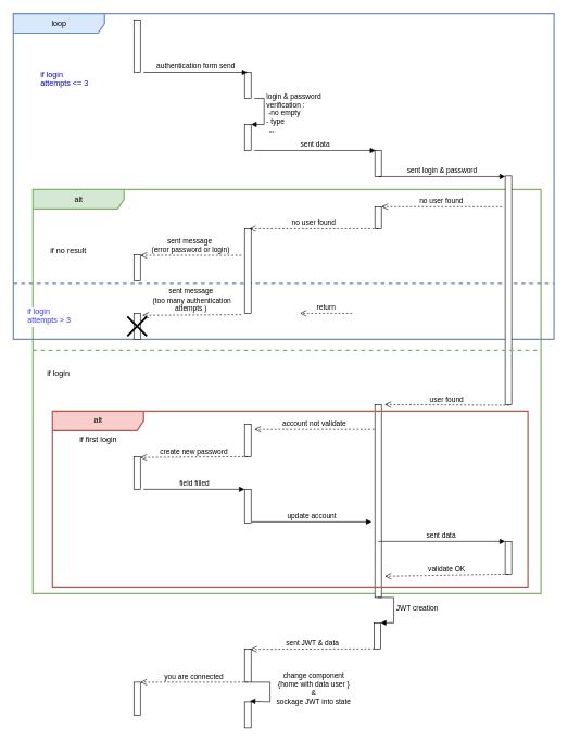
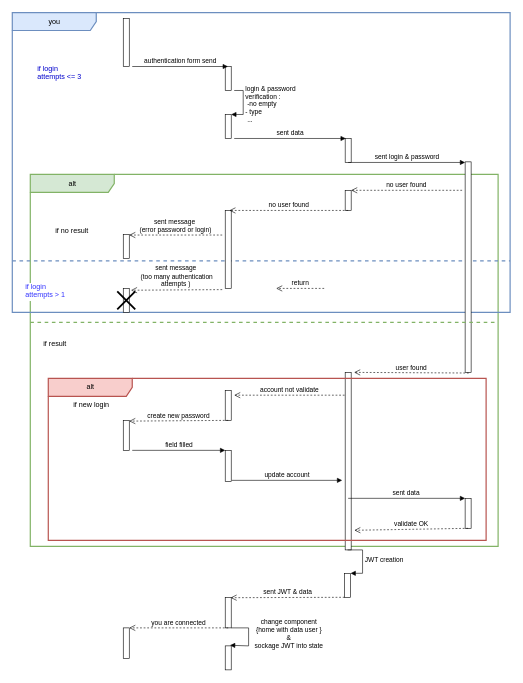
  <mxCell id="0" />
  <mxCell id="1" parent="0" />
  <mxCell id="2" value="alt" style="shape=umlFrame;tabWidth=110;tabHeight=30;tabPosition=left;html=1;boundedLbl=1;labelInHeader=1;width=140;height=30;strokeWidth=2;fillColor=#d5e8d4;strokeColor=#82b366;container=0;" vertex="1" parent="1"><mxGeometry x="50" y="290" width="780" height="620" as="geometry" /></mxCell>
  <mxCell id="3" value="" style="html=1;points=[];perimeter=orthogonalPerimeter;" vertex="1" parent="1"><mxGeometry x="205" y="30" width="10" height="80" as="geometry" /></mxCell>
  <mxCell id="4" value="" style="html=1;points=[];perimeter=orthogonalPerimeter;fontColor=#000000;strokeColor=#000000;strokeWidth=1;" vertex="1" parent="1"><mxGeometry x="205" y="1046" width="10" height="51" as="geometry" /></mxCell>
  <mxCell id="5" value="" style="html=1;points=[];perimeter=orthogonalPerimeter;" vertex="1" parent="1"><mxGeometry x="375" y="110" width="10" height="40" as="geometry" /></mxCell>
  <mxCell id="6" value="" style="html=1;points=[];perimeter=orthogonalPerimeter;" vertex="1" parent="1"><mxGeometry x="375" y="190" width="10" height="40" as="geometry" /></mxCell>
  <mxCell id="7" value="login &amp;amp; password&lt;br&gt;verification :&amp;nbsp;&lt;br&gt;&amp;nbsp;-no empty&lt;br&gt;- type&lt;br&gt;&amp;nbsp;..." style="edgeStyle=orthogonalEdgeStyle;html=1;align=left;spacingLeft=2;endArrow=block;rounded=0;entryX=1;entryY=0;" edge="1" parent="1" target="6"><mxGeometry relative="1" as="geometry"><mxPoint x="390" y="150" as="sourcePoint" /><Array as="points"><mxPoint x="405" y="150" /><mxPoint x="405" y="190" /></Array></mxGeometry></mxCell>
  <mxCell id="8" value="authentication form send" style="html=1;verticalAlign=bottom;endArrow=block;rounded=0;" edge="1" parent="1"><mxGeometry width="80" relative="1" as="geometry"><mxPoint x="220" y="110" as="sourcePoint" /><mxPoint x="379.5" y="110" as="targetPoint" /></mxGeometry></mxCell>
- <mxCell id="9" value="loop" style="shape=umlFrame;tabWidth=110;tabHeight=30;tabPosition=left;html=1;boundedLbl=1;labelInHeader=1;width=140;height=30;fillColor=#dae8fc;strokeColor=#6c8ebf;strokeWidth=2;container=0;" vertex="1" parent="1"><mxGeometry x="20" y="20" width="830" height="500" as="geometry" /></mxCell>
+ <mxCell id="9" value="you" style="shape=umlFrame;tabWidth=110;tabHeight=30;tabPosition=left;html=1;boundedLbl=1;labelInHeader=1;width=140;height=30;fillColor=#dae8fc;strokeColor=#6c8ebf;strokeWidth=2;container=0;" vertex="1" parent="1"><mxGeometry x="20" y="20" width="830" height="500" as="geometry" /></mxCell>
  <mxCell id="10" value="if login&#10;attempts &lt;= 3" style="text;fontColor=#0000CC;" vertex="1" parent="1"><mxGeometry x="40" y="60" width="100" height="20" as="geometry"><mxPoint x="20" y="40" as="offset" /></mxGeometry></mxCell>
- <mxCell id="11" value="if login&#10;attempts &gt; 3" style="line;strokeWidth=2;dashed=1;labelPosition=center;verticalLabelPosition=bottom;align=left;verticalAlign=top;spacingLeft=20;spacingTop=15;fillColor=#dae8fc;strokeColor=#6c8ebf;fontColor=#3333FF;" vertex="1" parent="1"><mxGeometry x="20" y="420" width="830" height="28.4" as="geometry" /></mxCell>
+ <mxCell id="11" value="if login&#10;attempts &gt; 1" style="line;strokeWidth=2;dashed=1;labelPosition=center;verticalLabelPosition=bottom;align=left;verticalAlign=top;spacingLeft=20;spacingTop=15;fillColor=#dae8fc;strokeColor=#6c8ebf;fontColor=#3333FF;" vertex="1" parent="1"><mxGeometry x="20" y="420" width="830" height="28.4" as="geometry" /></mxCell>
  <mxCell id="12" value="" style="html=1;points=[];perimeter=orthogonalPerimeter;strokeWidth=1;" vertex="1" parent="1"><mxGeometry x="575" y="230" width="10" height="40" as="geometry" /></mxCell>
  <mxCell id="13" value="sent data" style="html=1;verticalAlign=bottom;endArrow=block;rounded=0;entryX=0.1;entryY=0;entryDx=0;entryDy=0;entryPerimeter=0;" edge="1" parent="1" target="12"><mxGeometry width="80" relative="1" as="geometry"><mxPoint x="390" y="230" as="sourcePoint" /><mxPoint x="470" y="230" as="targetPoint" /></mxGeometry></mxCell>
  <mxCell id="14" value="sent login &amp;amp; password" style="html=1;verticalAlign=bottom;endArrow=block;rounded=0;" edge="1" parent="1"><mxGeometry width="80" relative="1" as="geometry"><mxPoint x="580" y="270" as="sourcePoint" /><mxPoint x="775" y="270" as="targetPoint" /></mxGeometry></mxCell>
  <mxCell id="15" value="" style="html=1;points=[];perimeter=orthogonalPerimeter;strokeWidth=1;" vertex="1" parent="1"><mxGeometry x="775" y="269" width="10" height="351" as="geometry" /></mxCell>
- <mxCell id="16" value="if no result" style="text;strokeWidth=1;" vertex="1" parent="1"><mxGeometry x="55" y="330" width="100" height="20" as="geometry"><mxPoint x="20" y="40" as="offset" /></mxGeometry></mxCell>
- <mxCell id="17" value="if login" style="line;strokeWidth=2;dashed=1;labelPosition=center;verticalLabelPosition=bottom;align=left;verticalAlign=top;spacingLeft=20;spacingTop=15;strokeColor=#82b366;fillColor=#d5e8d4;" vertex="1" parent="1"><mxGeometry x="50" y="530" width="780" height="13.2" as="geometry" /></mxCell>
+ <mxCell id="16" value="if no result" style="text;strokeWidth=1;" vertex="1" parent="1"><mxGeometry x="70" y="330" width="100" height="20" as="geometry"><mxPoint x="20" y="40" as="offset" /></mxGeometry></mxCell>
+ <mxCell id="17" value="if result" style="line;strokeWidth=2;dashed=1;labelPosition=center;verticalLabelPosition=bottom;align=left;verticalAlign=top;spacingLeft=20;spacingTop=15;strokeColor=#82b366;fillColor=#d5e8d4;" vertex="1" parent="1"><mxGeometry x="50" y="530" width="780" height="13.2" as="geometry" /></mxCell>
  <mxCell id="18" value="" style="html=1;points=[];perimeter=orthogonalPerimeter;strokeWidth=1;" vertex="1" parent="1"><mxGeometry x="575" y="316.4" width="10" height="33.6" as="geometry" /></mxCell>
  <mxCell id="19" value="no user found" style="html=1;verticalAlign=bottom;endArrow=open;dashed=1;endSize=8;rounded=0;" edge="1" parent="1" target="18"><mxGeometry relative="1" as="geometry"><mxPoint x="770" y="316.4" as="sourcePoint" /><mxPoint x="690" y="316.4" as="targetPoint" /></mxGeometry></mxCell>
  <mxCell id="20" value="" style="html=1;points=[];perimeter=orthogonalPerimeter;strokeWidth=1;" vertex="1" parent="1"><mxGeometry x="375" y="350" width="10" height="130" as="geometry" /></mxCell>
  <mxCell id="21" value="no user found" style="html=1;verticalAlign=bottom;endArrow=open;dashed=1;endSize=8;rounded=0;entryX=0.7;entryY=0;entryDx=0;entryDy=0;entryPerimeter=0;" edge="1" parent="1" target="20"><mxGeometry relative="1" as="geometry"><mxPoint x="580" y="350" as="sourcePoint" /><mxPoint x="500" y="369.2" as="targetPoint" /></mxGeometry></mxCell>
  <mxCell id="22" value="" style="html=1;points=[];perimeter=orthogonalPerimeter;strokeWidth=1;" vertex="1" parent="1"><mxGeometry x="205" y="390" width="10" height="40" as="geometry" /></mxCell>
  <mxCell id="23" value="sent message&amp;nbsp;&lt;br&gt;(error password or login)" style="html=1;verticalAlign=bottom;endArrow=open;dashed=1;endSize=8;rounded=0;" edge="1" parent="1"><mxGeometry relative="1" as="geometry"><mxPoint x="370" y="391" as="sourcePoint" /><mxPoint x="215" y="391" as="targetPoint" /><Array as="points"><mxPoint x="340" y="391" /></Array></mxGeometry></mxCell>
  <mxCell id="24" value="sent message&amp;nbsp;&lt;br&gt;(too many authentication&lt;br&gt;attempts )&amp;nbsp;" style="html=1;verticalAlign=bottom;endArrow=open;dashed=1;endSize=8;rounded=0;entryX=1.3;entryY=0.025;entryDx=0;entryDy=0;entryPerimeter=0;" edge="1" parent="1"><mxGeometry relative="1" as="geometry"><mxPoint x="370" y="482" as="sourcePoint" /><mxPoint x="218" y="483" as="targetPoint" /></mxGeometry></mxCell>
  <mxCell id="25" value="" style="html=1;points=[];perimeter=orthogonalPerimeter;strokeWidth=1;" vertex="1" parent="1"><mxGeometry x="205" y="480" width="10" height="40" as="geometry" /></mxCell>
  <mxCell id="26" value="user found" style="html=1;verticalAlign=bottom;endArrow=open;dashed=1;endSize=8;rounded=0;fontColor=#000000;exitX=0.6;exitY=1.003;exitDx=0;exitDy=0;exitPerimeter=0;" edge="1" parent="1" source="15"><mxGeometry relative="1" as="geometry"><mxPoint x="770" y="570" as="sourcePoint" /><mxPoint x="590" y="620" as="targetPoint" /></mxGeometry></mxCell>
  <mxCell id="27" value="" style="html=1;points=[];perimeter=orthogonalPerimeter;fontColor=#000000;strokeWidth=1;" vertex="1" parent="1"><mxGeometry x="575" y="620" width="10" height="296" as="geometry" /></mxCell>
  <mxCell id="28" value="" style="html=1;points=[];perimeter=orthogonalPerimeter;fontColor=#000000;strokeColor=#000000;strokeWidth=1;" vertex="1" parent="1"><mxGeometry x="574" y="955" width="10" height="40" as="geometry" /></mxCell>
  <mxCell id="29" value="JWT creation" style="edgeStyle=orthogonalEdgeStyle;html=1;align=left;spacingLeft=2;endArrow=block;rounded=0;entryX=1;entryY=0;fontColor=#000000;exitX=0.5;exitY=1.017;exitDx=0;exitDy=0;exitPerimeter=0;" edge="1" parent="1" target="28"><mxGeometry relative="1" as="geometry"><mxPoint x="579" y="916.02" as="sourcePoint" /><Array as="points"><mxPoint x="604" y="916" /><mxPoint x="604" y="955" /></Array></mxGeometry></mxCell>
  <mxCell id="30" value="" style="shape=umlDestroy;whiteSpace=wrap;html=1;strokeWidth=3;fontColor=#000000;" vertex="1" parent="1"><mxGeometry x="195" y="485" width="30" height="30" as="geometry" /></mxCell>
  <mxCell id="31" value="sent JWT &amp;amp; data" style="html=1;verticalAlign=bottom;endArrow=open;dashed=1;endSize=8;rounded=0;fontColor=#000000;entryX=0.9;entryY=0.013;entryDx=0;entryDy=0;entryPerimeter=0;" edge="1" parent="1" target="32"><mxGeometry relative="1" as="geometry"><mxPoint x="574" y="995" as="sourcePoint" /><mxPoint x="494" y="995" as="targetPoint" /></mxGeometry></mxCell>
  <mxCell id="32" value="" style="html=1;points=[];perimeter=orthogonalPerimeter;fontColor=#000000;strokeColor=#000000;strokeWidth=1;" vertex="1" parent="1"><mxGeometry x="375" y="995" width="10" height="51" as="geometry" /></mxCell>
  <mxCell id="33" value="" style="html=1;points=[];perimeter=orthogonalPerimeter;fontColor=#000000;strokeColor=#000000;strokeWidth=1;" vertex="1" parent="1"><mxGeometry x="375" y="1076" width="10" height="40" as="geometry" /></mxCell>
  <mxCell id="34" value="change component&lt;br&gt;{home with data user }&lt;br&gt;&amp;amp;&lt;br&gt;&lt;div&gt;sockage JWT into state&lt;/div&gt;" style="edgeStyle=orthogonalEdgeStyle;html=1;align=center;spacingLeft=2;endArrow=block;rounded=0;fontColor=#000000;exitX=1;exitY=1;exitDx=0;exitDy=0;exitPerimeter=0;entryX=0.8;entryY=-0.025;entryDx=0;entryDy=0;entryPerimeter=0;" edge="1" parent="1" source="32" target="33"><mxGeometry x="-0.134" y="66" relative="1" as="geometry"><mxPoint x="384" y="1076" as="sourcePoint" /><Array as="points"><mxPoint x="414" y="1046" /><mxPoint x="414" y="1076" /></Array><mxPoint x="390" y="1076" as="targetPoint" /><mxPoint as="offset" /></mxGeometry></mxCell>
  <mxCell id="35" value="you are connected" style="html=1;verticalAlign=bottom;endArrow=open;dashed=1;endSize=8;rounded=0;fontColor=#000000;" edge="1" parent="1" target="4"><mxGeometry relative="1" as="geometry"><mxPoint x="380" y="1046" as="sourcePoint" /><mxPoint x="300" y="1046" as="targetPoint" /></mxGeometry></mxCell>
  <mxCell id="36" value="alt" style="shape=umlFrame;tabWidth=110;tabHeight=30;tabPosition=left;html=1;boundedLbl=1;labelInHeader=1;width=140;height=30;fillColor=#f8cecc;strokeColor=#b85450;strokeWidth=2;container=0;" vertex="1" parent="1"><mxGeometry x="80" y="630" width="730" height="270" as="geometry" /></mxCell>
- <mxCell id="37" value="if first login" style="text" vertex="1" parent="1"><mxGeometry x="100" y="620" width="100" height="20" as="geometry"><mxPoint x="20" y="40" as="offset" /></mxGeometry></mxCell>
+ <mxCell id="37" value="if new login" style="text" vertex="1" parent="1"><mxGeometry x="100" y="620" width="100" height="20" as="geometry"><mxPoint x="20" y="40" as="offset" /></mxGeometry></mxCell>
  <mxCell id="38" value="" style="html=1;points=[];perimeter=orthogonalPerimeter;strokeWidth=1;" vertex="1" parent="1"><mxGeometry x="375" y="650" width="10" height="50" as="geometry" /></mxCell>
  <mxCell id="39" value="return" style="html=1;verticalAlign=bottom;endArrow=open;dashed=1;endSize=8;rounded=0;" edge="1" parent="1"><mxGeometry relative="1" as="geometry"><mxPoint x="540" y="480" as="sourcePoint" /><mxPoint x="460" y="480" as="targetPoint" /></mxGeometry></mxCell>
  <mxCell id="40" value="account not validate" style="html=1;verticalAlign=bottom;endArrow=open;dashed=1;endSize=8;rounded=0;" edge="1" parent="1"><mxGeometry relative="1" as="geometry"><mxPoint x="574" y="658" as="sourcePoint" /><mxPoint x="390" y="658" as="targetPoint" /></mxGeometry></mxCell>
  <mxCell id="41" value="" style="html=1;points=[];perimeter=orthogonalPerimeter;strokeWidth=1;" vertex="1" parent="1"><mxGeometry x="205" y="700" width="10" height="50" as="geometry" /></mxCell>
  <mxCell id="42" value="create new password" style="html=1;verticalAlign=bottom;endArrow=open;dashed=1;endSize=8;rounded=0;entryX=1;entryY=0.025;entryDx=0;entryDy=0;entryPerimeter=0;" edge="1" parent="1" target="41"><mxGeometry relative="1" as="geometry"><mxPoint x="380" y="700" as="sourcePoint" /><mxPoint x="300" y="700" as="targetPoint" /></mxGeometry></mxCell>
  <mxCell id="43" value="" style="html=1;points=[];perimeter=orthogonalPerimeter;strokeWidth=1;" vertex="1" parent="1"><mxGeometry x="375" y="750" width="10" height="52" as="geometry" /></mxCell>
  <mxCell id="44" value="field filled" style="html=1;verticalAlign=bottom;endArrow=block;rounded=0;" edge="1" parent="1" target="43"><mxGeometry width="80" relative="1" as="geometry"><mxPoint x="220" y="750" as="sourcePoint" /><mxPoint x="300" y="750" as="targetPoint" /></mxGeometry></mxCell>
  <mxCell id="45" value="update account" style="html=1;verticalAlign=bottom;endArrow=block;rounded=0;" edge="1" parent="1"><mxGeometry width="80" relative="1" as="geometry"><mxPoint x="386" y="800" as="sourcePoint" /><mxPoint x="570" y="800" as="targetPoint" /></mxGeometry></mxCell>
  <mxCell id="46" value="" style="html=1;points=[];perimeter=orthogonalPerimeter;strokeWidth=1;" vertex="1" parent="1"><mxGeometry x="775" y="830" width="10" height="50" as="geometry" /></mxCell>
  <mxCell id="47" value="sent data&amp;nbsp;" style="html=1;verticalAlign=bottom;endArrow=block;rounded=0;" edge="1" parent="1" target="46"><mxGeometry width="80" relative="1" as="geometry"><mxPoint x="580" y="830" as="sourcePoint" /><mxPoint x="660" y="830" as="targetPoint" /></mxGeometry></mxCell>
  <mxCell id="48" value="validate OK" style="html=1;verticalAlign=bottom;endArrow=open;dashed=1;endSize=8;rounded=0;entryX=0.699;entryY=0.938;entryDx=0;entryDy=0;entryPerimeter=0;" edge="1" parent="1" target="36"><mxGeometry relative="1" as="geometry"><mxPoint x="780" y="880" as="sourcePoint" /><mxPoint x="700" y="880" as="targetPoint" /></mxGeometry></mxCell>
